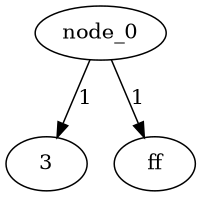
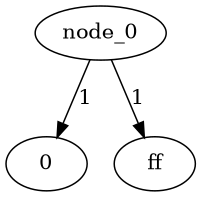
  digraph {
-   n1 [label=3]
+   n1 [label=0]
    node_0
    n3 [label=ff]
    node_0 -> n1 [label=1]
    node_0 -> n3 [label=1]
  }
